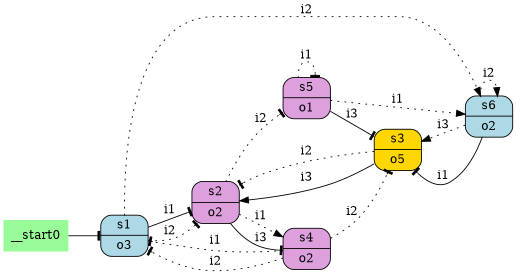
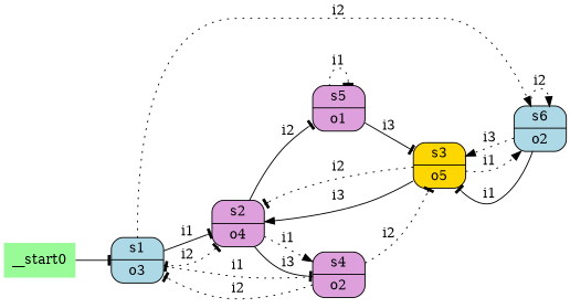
  digraph {
    rankdir=LR
    node [fillcolor=plum shape=record style="rounded,filled"]
    edge [arrowhead=tee style=dotted]
    n1 [fillcolor=lightblue label="s1|o3"]
-   n2 [label="s2|o2"]
+   n2 [label="s2|o4"]
    n3 [fillcolor=lightblue label="s6|o2"]
    n4 [label="s4|o2"]
    n5 [label="s5|o1"]
    n6 [fillcolor=gold label="s3|o5"]
    __start0 [fillcolor=palegreen shape=none style=filled]
    n1 -> n2 [label=i1 style=solid]
    n1 -> n2 [label=i2]
    n1 -> n3 [arrowhead=normal label=i2]
    n2 -> n4 [arrowhead=normal label=i1]
    n2 -> n4 [label=i3 style=solid]
-   n2 -> n5 [label=i2]
+   n2 -> n5 [label=i2 style=solid]
    n3 -> n3 [arrowhead=normal label=i2]
    n3 -> n6 [label=i1 style=solid]
    n3 -> n6 [arrowhead=normal label=i3]
    n4 -> n1 [label=i1]
    n4 -> n1 [label=i2]
    n4 -> n6 [label=i2]
    n5 -> n5 [label=i1]
    n5 -> n6 [label=i3 style=solid]
    n6 -> n2 [label=i2]
    n6 -> n2 [arrowhead=normal label=i3 style=solid]
-   n5 -> n3 [arrowhead=normal label=i1]
+   n6 -> n3 [arrowhead=normal label=i1]
    __start0 -> n1 [style=solid]
  }
